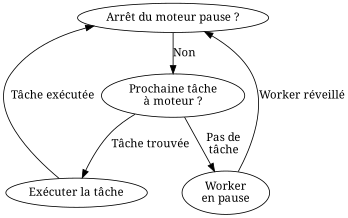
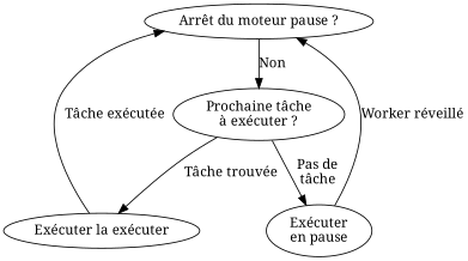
  digraph {
    fontname="Noto Serif"
    node [fontname="Noto Serif"]
    edge [fontname="Noto Serif"]
    n1 [label="Arrêt du moteur pause ?"]
-   n2 [label="Prochaine tâche\nà moteur ?"]
-   n3 [label="Exécuter la tâche"]
-   n4 [label="Worker\nen pause"]
+   n2 [label="Prochaine tâche\nà exécuter ?"]
+   n3 [label="Exécuter la exécuter"]
+   n4 [label="Exécuter\nen pause"]
    n1 -> n2 [label=Non]
    n2 -> n3 [label="Tâche trouvée"]
    n2 -> n4 [label="Pas de\ntâche"]
    n3 -> n1 [label="Tâche exécutée"]
    n4 -> n1 [label="Worker réveillé"]
  }
